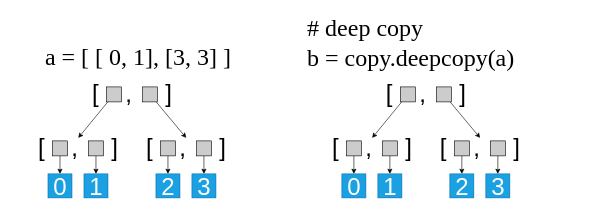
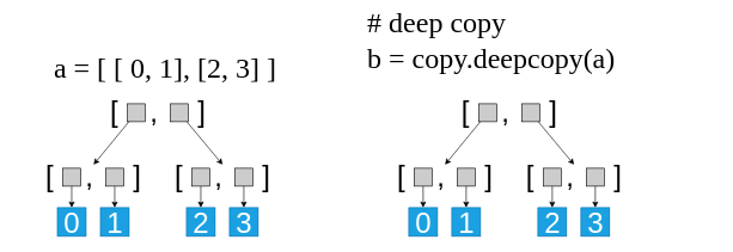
  <mxCell id="0" />
  <mxCell id="1" parent="0" />
- <mxCell id="2" value="&lt;font face=&quot;Verdana&quot;&gt;a = [ [ 0, 1], [3, 3] ]&lt;/font&gt;" style="text;html=1;strokeColor=none;fillColor=none;align=center;verticalAlign=middle;whiteSpace=wrap;rounded=0;fontSize=40;" parent="1" vertex="1"><mxGeometry x="20" y="79" width="420" height="30" as="geometry" /></mxCell>
+ <mxCell id="2" value="&lt;font face=&quot;Verdana&quot;&gt;a = [ [ 0, 1], [2, 3] ]&lt;/font&gt;" style="text;html=1;strokeColor=none;fillColor=none;align=center;verticalAlign=middle;whiteSpace=wrap;rounded=0;fontSize=40;" parent="1" vertex="1"><mxGeometry x="20" y="79" width="420" height="30" as="geometry" /></mxCell>
  <mxCell id="3" value="" style="group" parent="1" vertex="1" connectable="0"><mxGeometry x="150" y="139" width="140" height="30" as="geometry" /></mxCell>
  <mxCell id="4" value="&lt;font style=&quot;font-size: 40px&quot;&gt;[&amp;nbsp; &amp;nbsp; ,&amp;nbsp; &amp;nbsp; &amp;nbsp;]&lt;/font&gt;" style="text;html=1;strokeColor=none;fillColor=none;align=center;verticalAlign=middle;whiteSpace=wrap;rounded=0;" parent="3" vertex="1"><mxGeometry width="140" height="30" as="geometry" /></mxCell>
  <mxCell id="5" value="" style="rounded=0;whiteSpace=wrap;html=1;fontSize=40;fillColor=#CCCCCC;" parent="3" vertex="1"><mxGeometry x="27" y="5" width="25" height="25" as="geometry" /></mxCell>
  <mxCell id="6" value="" style="rounded=0;whiteSpace=wrap;html=1;fontSize=40;fillColor=#CCCCCC;" parent="3" vertex="1"><mxGeometry x="87" y="5" width="25" height="25" as="geometry" /></mxCell>
  <mxCell id="7" style="edgeStyle=none;html=1;exitX=0.5;exitY=1;exitDx=0;exitDy=0;entryX=0.5;entryY=0;entryDx=0;entryDy=0;fontSize=40;" parent="1" source="11" target="20" edge="1"><mxGeometry relative="1" as="geometry" /></mxCell>
  <mxCell id="8" value="&lt;font style=&quot;font-size: 40px&quot;&gt;[&amp;nbsp; &amp;nbsp; ,&amp;nbsp; &amp;nbsp; &amp;nbsp;]&lt;/font&gt;" style="text;html=1;strokeColor=none;fillColor=none;align=center;verticalAlign=middle;whiteSpace=wrap;rounded=0;" parent="1" vertex="1"><mxGeometry x="60" y="229" width="140" height="30" as="geometry" /></mxCell>
  <mxCell id="9" style="edgeStyle=none;html=1;entryX=0.5;entryY=0;entryDx=0;entryDy=0;fontSize=40;" parent="1" source="10" target="19" edge="1"><mxGeometry relative="1" as="geometry" /></mxCell>
  <mxCell id="10" value="" style="rounded=0;whiteSpace=wrap;html=1;fontSize=40;fillColor=#CCCCCC;" parent="1" vertex="1"><mxGeometry x="87" y="234" width="25" height="25" as="geometry" /></mxCell>
  <mxCell id="11" value="" style="rounded=0;whiteSpace=wrap;html=1;fontSize=40;fillColor=#CCCCCC;" parent="1" vertex="1"><mxGeometry x="147" y="234" width="25" height="25" as="geometry" /></mxCell>
  <mxCell id="12" value="&lt;font style=&quot;font-size: 40px&quot;&gt;[&amp;nbsp; &amp;nbsp; ,&amp;nbsp; &amp;nbsp; &amp;nbsp;]&lt;/font&gt;" style="text;html=1;strokeColor=none;fillColor=none;align=center;verticalAlign=middle;whiteSpace=wrap;rounded=0;" parent="1" vertex="1"><mxGeometry x="240" y="229" width="140" height="30" as="geometry" /></mxCell>
  <mxCell id="13" style="edgeStyle=none;html=1;exitX=0.5;exitY=1;exitDx=0;exitDy=0;entryX=0.5;entryY=0;entryDx=0;entryDy=0;fontSize=40;" parent="1" source="14" target="21" edge="1"><mxGeometry relative="1" as="geometry" /></mxCell>
  <mxCell id="14" value="" style="rounded=0;whiteSpace=wrap;html=1;fontSize=40;fillColor=#CCCCCC;" parent="1" vertex="1"><mxGeometry x="267" y="234" width="25" height="25" as="geometry" /></mxCell>
  <mxCell id="15" style="edgeStyle=none;html=1;entryX=0.5;entryY=0;entryDx=0;entryDy=0;fontSize=40;" parent="1" source="16" target="22" edge="1"><mxGeometry relative="1" as="geometry" /></mxCell>
  <mxCell id="16" value="" style="rounded=0;whiteSpace=wrap;html=1;fontSize=40;fillColor=#CCCCCC;" parent="1" vertex="1"><mxGeometry x="327" y="234" width="25" height="25" as="geometry" /></mxCell>
  <mxCell id="17" style="edgeStyle=none;html=1;entryX=0.5;entryY=0;entryDx=0;entryDy=0;fontSize=40;" parent="1" source="5" target="8" edge="1"><mxGeometry relative="1" as="geometry" /></mxCell>
  <mxCell id="18" style="edgeStyle=none;html=1;entryX=0.5;entryY=0;entryDx=0;entryDy=0;fontSize=40;" parent="1" source="6" target="12" edge="1"><mxGeometry relative="1" as="geometry" /></mxCell>
  <mxCell id="19" value="0" style="rounded=0;whiteSpace=wrap;html=1;fontSize=40;fillColor=#1ba1e2;fontColor=#ffffff;strokeColor=#006EAF;" parent="1" vertex="1"><mxGeometry x="79.5" y="289" width="40" height="40" as="geometry" /></mxCell>
  <mxCell id="20" value="1" style="rounded=0;whiteSpace=wrap;html=1;fontSize=40;fillColor=#1ba1e2;fontColor=#ffffff;strokeColor=#006EAF;" parent="1" vertex="1"><mxGeometry x="139.5" y="289" width="40" height="40" as="geometry" /></mxCell>
  <mxCell id="21" value="2" style="rounded=0;whiteSpace=wrap;html=1;fontSize=40;fillColor=#1ba1e2;fontColor=#ffffff;strokeColor=#006EAF;" parent="1" vertex="1"><mxGeometry x="259.5" y="289" width="40" height="40" as="geometry" /></mxCell>
  <mxCell id="22" value="3" style="rounded=0;whiteSpace=wrap;html=1;fontSize=40;fillColor=#1ba1e2;fontColor=#ffffff;strokeColor=#006EAF;" parent="1" vertex="1"><mxGeometry x="319.5" y="289" width="40" height="40" as="geometry" /></mxCell>
- <mxCell id="23" value="&lt;font face=&quot;Verdana&quot;&gt;# deep copy&lt;br&gt;b = copy.deepcopy(a)&lt;/font&gt;" style="text;html=1;strokeColor=none;fillColor=none;align=left;verticalAlign=middle;whiteSpace=wrap;rounded=0;fontSize=40;" parent="1" vertex="1"><mxGeometry x="510" y="20" width="490" height="100" as="geometry" /></mxCell>
+ <mxCell id="23" value="&lt;font face=&quot;Verdana&quot;&gt;# deep copy&lt;br&gt;b = copy.deepcopy(a)&lt;/font&gt;" style="text;html=1;strokeColor=none;fillColor=none;align=left;verticalAlign=middle;whiteSpace=wrap;rounded=0;fontSize=40;" parent="1" vertex="1"><mxGeometry x="510" y="5" width="490" height="100" as="geometry" /></mxCell>
  <mxCell id="24" value="" style="group" parent="1" vertex="1" connectable="0"><mxGeometry x="640" y="139" width="140" height="30" as="geometry" /></mxCell>
  <mxCell id="25" value="&lt;font style=&quot;font-size: 40px&quot;&gt;[&amp;nbsp; &amp;nbsp; ,&amp;nbsp; &amp;nbsp; &amp;nbsp;]&lt;/font&gt;" style="text;html=1;strokeColor=none;fillColor=none;align=center;verticalAlign=middle;whiteSpace=wrap;rounded=0;" parent="24" vertex="1"><mxGeometry width="140" height="30" as="geometry" /></mxCell>
  <mxCell id="26" value="" style="rounded=0;whiteSpace=wrap;html=1;fontSize=40;fillColor=#CCCCCC;" parent="24" vertex="1"><mxGeometry x="27" y="5" width="25" height="25" as="geometry" /></mxCell>
  <mxCell id="27" value="" style="rounded=0;whiteSpace=wrap;html=1;fontSize=40;fillColor=#CCCCCC;" parent="24" vertex="1"><mxGeometry x="87" y="5" width="25" height="25" as="geometry" /></mxCell>
  <mxCell id="28" style="edgeStyle=none;html=1;entryX=0.5;entryY=0;entryDx=0;entryDy=0;" parent="1" source="26" target="31" edge="1"><mxGeometry relative="1" as="geometry" /></mxCell>
  <mxCell id="29" style="edgeStyle=none;html=1;entryX=0.5;entryY=0;entryDx=0;entryDy=0;" parent="1" source="27" target="35" edge="1"><mxGeometry relative="1" as="geometry" /></mxCell>
  <mxCell id="30" style="edgeStyle=none;html=1;exitX=0.5;exitY=1;exitDx=0;exitDy=0;entryX=0.5;entryY=0;entryDx=0;entryDy=0;fontSize=40;" edge="1" parent="1" source="34" target="41"><mxGeometry relative="1" as="geometry" /></mxCell>
  <mxCell id="31" value="&lt;font style=&quot;font-size: 40px&quot;&gt;[&amp;nbsp; &amp;nbsp; ,&amp;nbsp; &amp;nbsp; &amp;nbsp;]&lt;/font&gt;" style="text;html=1;strokeColor=none;fillColor=none;align=center;verticalAlign=middle;whiteSpace=wrap;rounded=0;" vertex="1" parent="1"><mxGeometry x="550" y="229" width="140" height="30" as="geometry" /></mxCell>
  <mxCell id="32" style="edgeStyle=none;html=1;entryX=0.5;entryY=0;entryDx=0;entryDy=0;fontSize=40;" edge="1" parent="1" source="33" target="40"><mxGeometry relative="1" as="geometry" /></mxCell>
  <mxCell id="33" value="" style="rounded=0;whiteSpace=wrap;html=1;fontSize=40;fillColor=#CCCCCC;" vertex="1" parent="1"><mxGeometry x="577" y="234" width="25" height="25" as="geometry" /></mxCell>
  <mxCell id="34" value="" style="rounded=0;whiteSpace=wrap;html=1;fontSize=40;fillColor=#CCCCCC;" vertex="1" parent="1"><mxGeometry x="637" y="234" width="25" height="25" as="geometry" /></mxCell>
  <mxCell id="35" value="&lt;font style=&quot;font-size: 40px&quot;&gt;[&amp;nbsp; &amp;nbsp; ,&amp;nbsp; &amp;nbsp; &amp;nbsp;]&lt;/font&gt;" style="text;html=1;strokeColor=none;fillColor=none;align=center;verticalAlign=middle;whiteSpace=wrap;rounded=0;" vertex="1" parent="1"><mxGeometry x="730" y="229" width="140" height="30" as="geometry" /></mxCell>
  <mxCell id="36" style="edgeStyle=none;html=1;exitX=0.5;exitY=1;exitDx=0;exitDy=0;entryX=0.5;entryY=0;entryDx=0;entryDy=0;fontSize=40;" edge="1" parent="1" source="37" target="42"><mxGeometry relative="1" as="geometry" /></mxCell>
  <mxCell id="37" value="" style="rounded=0;whiteSpace=wrap;html=1;fontSize=40;fillColor=#CCCCCC;" vertex="1" parent="1"><mxGeometry x="757" y="234" width="25" height="25" as="geometry" /></mxCell>
  <mxCell id="38" style="edgeStyle=none;html=1;entryX=0.5;entryY=0;entryDx=0;entryDy=0;fontSize=40;" edge="1" parent="1" source="39" target="43"><mxGeometry relative="1" as="geometry" /></mxCell>
  <mxCell id="39" value="" style="rounded=0;whiteSpace=wrap;html=1;fontSize=40;fillColor=#CCCCCC;" vertex="1" parent="1"><mxGeometry x="817" y="234" width="25" height="25" as="geometry" /></mxCell>
  <mxCell id="40" value="0" style="rounded=0;whiteSpace=wrap;html=1;fontSize=40;fillColor=#1ba1e2;fontColor=#ffffff;strokeColor=#006EAF;" vertex="1" parent="1"><mxGeometry x="569.5" y="289" width="40" height="40" as="geometry" /></mxCell>
  <mxCell id="41" value="1" style="rounded=0;whiteSpace=wrap;html=1;fontSize=40;fillColor=#1ba1e2;fontColor=#ffffff;strokeColor=#006EAF;" vertex="1" parent="1"><mxGeometry x="629.5" y="289" width="40" height="40" as="geometry" /></mxCell>
  <mxCell id="42" value="2" style="rounded=0;whiteSpace=wrap;html=1;fontSize=40;fillColor=#1ba1e2;fontColor=#ffffff;strokeColor=#006EAF;" vertex="1" parent="1"><mxGeometry x="749.5" y="289" width="40" height="40" as="geometry" /></mxCell>
  <mxCell id="43" value="3" style="rounded=0;whiteSpace=wrap;html=1;fontSize=40;fillColor=#1ba1e2;fontColor=#ffffff;strokeColor=#006EAF;" vertex="1" parent="1"><mxGeometry x="809.5" y="289" width="40" height="40" as="geometry" /></mxCell>
